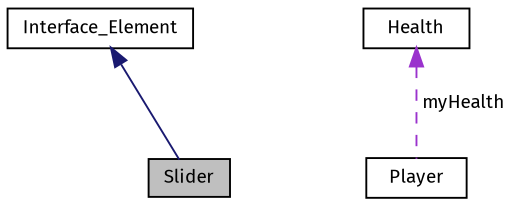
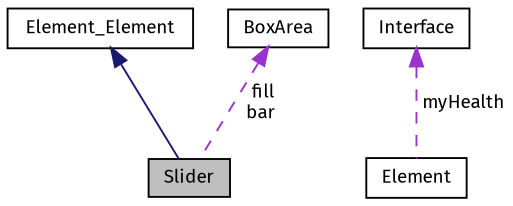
  digraph {
    fontname="Fira Sans"
    node [color=black fillcolor=white fontname="Fira Sans" fontsize=10 shape=record style=filled]
    edge [color=darkorchid3 dir=back fontname="Fira Sans" fontsize=10 labelfontname=Helvetica labelfontsize=10 style=dashed]
    n1 [fillcolor=grey75 fontcolor=black height=0.2 label=Slider width=0.4]
-   n2 [height=0.2 label=Interface_Element width=0.4]
-   n4 [height=0.2 label=Player width=0.4]
-   n5 [height=0.2 label=Health width=0.4]
+   n2 [height=0.2 label=Element_Element width=0.4]
+   n3 [height=0.2 label=BoxArea width=0.4]
+   n4 [height=0.2 label=Element width=0.4]
+   n5 [height=0.2 label=Interface width=0.4]
    n2 -> n1 [color=midnightblue style=solid]
+   n3 -> n1 [label=" fill\nbar"]
    n5 -> n4 [label=" myHealth"]
  }
